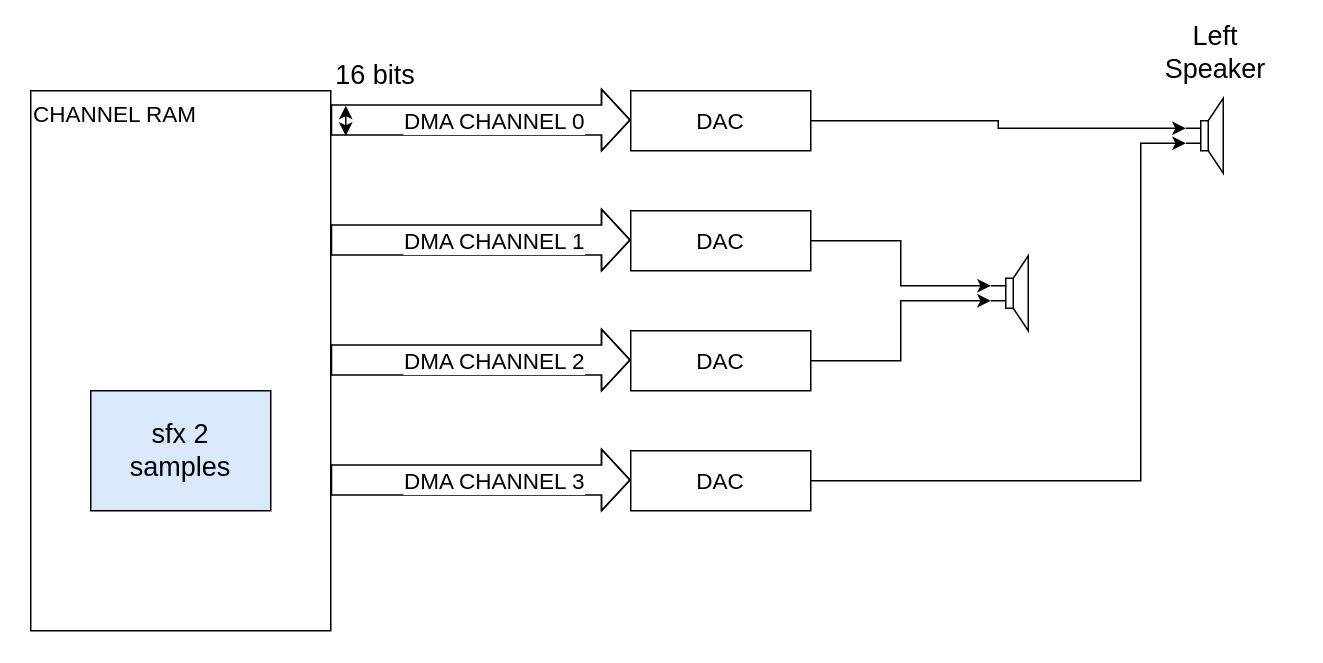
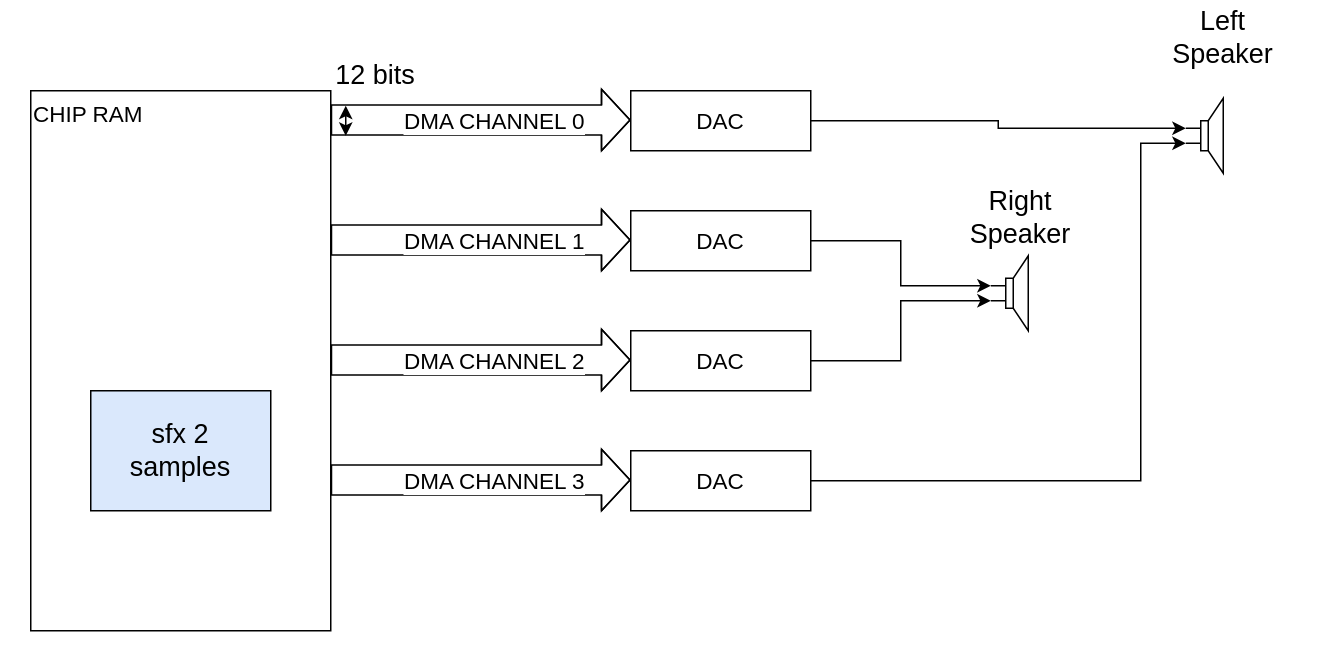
  <mxCell id="0" />
  <mxCell id="1" parent="0" />
  <mxCell id="2" value="" style="rounded=0;whiteSpace=wrap;html=1;" vertex="1" parent="1"><mxGeometry x="20" y="60" width="200" height="360" as="geometry" /></mxCell>
  <mxCell id="3" value="sfx 2&lt;div style=&quot;font-size: 18px;&quot;&gt;samples&lt;/div&gt;" style="rounded=0;whiteSpace=wrap;html=1;fontSize=18;fillColor=#dae8fc;" vertex="1" parent="1"><mxGeometry x="60" y="260" width="120" height="80" as="geometry" /></mxCell>
- <mxCell id="4" value="&lt;font style=&quot;font-size: 15px;&quot;&gt;CHANNEL RAM&lt;/font&gt;" style="text;html=1;align=left;verticalAlign=middle;whiteSpace=wrap;rounded=0;" vertex="1" parent="1"><mxGeometry x="20" y="60" width="200" height="30" as="geometry" /></mxCell>
+ <mxCell id="4" value="&lt;font style=&quot;font-size: 15px;&quot;&gt;CHIP RAM&lt;/font&gt;" style="text;html=1;align=left;verticalAlign=middle;whiteSpace=wrap;rounded=0;" vertex="1" parent="1"><mxGeometry x="20" y="60" width="200" height="30" as="geometry" /></mxCell>
  <mxCell id="5" value="" style="shape=flexArrow;endArrow=classic;html=1;rounded=0;width=20;" edge="1" parent="1"><mxGeometry width="50" height="50" relative="1" as="geometry"><mxPoint x="220" y="79.5" as="sourcePoint" /><mxPoint x="420" y="79.5" as="targetPoint" /><Array as="points"><mxPoint x="300" y="79.5" /></Array></mxGeometry></mxCell>
  <mxCell id="6" value="&lt;font style=&quot;font-size: 15px;&quot;&gt;DMA CHANNEL 0&lt;/font&gt;" style="edgeLabel;html=1;align=center;verticalAlign=middle;resizable=0;points=[];" vertex="1" connectable="0" parent="5"><mxGeometry x="0.078" relative="1" as="geometry"><mxPoint as="offset" /></mxGeometry></mxCell>
  <mxCell id="7" value="&lt;font style=&quot;font-size: 15px;&quot;&gt;DAC&lt;/font&gt;" style="rounded=0;whiteSpace=wrap;html=1;" vertex="1" parent="1"><mxGeometry x="420" y="60" width="120" height="40" as="geometry" /></mxCell>
  <mxCell id="8" value="" style="pointerEvents=1;verticalLabelPosition=bottom;shadow=0;dashed=0;align=center;html=1;verticalAlign=top;shape=mxgraph.electrical.electro-mechanical.loudspeaker;" vertex="1" parent="1"><mxGeometry x="790" y="65" width="25" height="50" as="geometry" /></mxCell>
- <mxCell id="9" value="&lt;font style=&quot;font-size: 18px;&quot;&gt;Left Speaker&lt;/font&gt;" style="text;html=1;align=center;verticalAlign=middle;whiteSpace=wrap;rounded=0;fontSize=18;" vertex="1" parent="1"><mxGeometry x="760" y="20" width="100" height="30" as="geometry" /></mxCell>
+ <mxCell id="9" value="&lt;font style=&quot;font-size: 18px;&quot;&gt;Left Speaker&lt;/font&gt;" style="text;html=1;align=center;verticalAlign=middle;whiteSpace=wrap;rounded=0;fontSize=18;" vertex="1" parent="1"><mxGeometry x="765" y="10" width="100" height="30" as="geometry" /></mxCell>
  <mxCell id="10" value="" style="shape=flexArrow;endArrow=classic;html=1;rounded=0;width=20;" edge="1" parent="1"><mxGeometry width="50" height="50" relative="1" as="geometry"><mxPoint x="220" y="159.5" as="sourcePoint" /><mxPoint x="420" y="159.5" as="targetPoint" /><Array as="points"><mxPoint x="300" y="159.5" /></Array></mxGeometry></mxCell>
  <mxCell id="11" value="&lt;font style=&quot;font-size: 15px;&quot;&gt;DMA CHANNEL 1&lt;/font&gt;" style="edgeLabel;html=1;align=center;verticalAlign=middle;resizable=0;points=[];" vertex="1" connectable="0" parent="10"><mxGeometry x="0.078" relative="1" as="geometry"><mxPoint as="offset" /></mxGeometry></mxCell>
  <mxCell id="12" value="&lt;font style=&quot;font-size: 15px;&quot;&gt;DAC&lt;/font&gt;" style="rounded=0;whiteSpace=wrap;html=1;" vertex="1" parent="1"><mxGeometry x="420" y="140" width="120" height="40" as="geometry" /></mxCell>
  <mxCell id="13" value="" style="shape=flexArrow;endArrow=classic;html=1;rounded=0;width=20;" edge="1" parent="1"><mxGeometry width="50" height="50" relative="1" as="geometry"><mxPoint x="220" y="239.5" as="sourcePoint" /><mxPoint x="420" y="239.5" as="targetPoint" /><Array as="points"><mxPoint x="300" y="239.5" /></Array></mxGeometry></mxCell>
  <mxCell id="14" value="&lt;font style=&quot;font-size: 15px;&quot;&gt;DMA CHANNEL 2&lt;/font&gt;" style="edgeLabel;html=1;align=center;verticalAlign=middle;resizable=0;points=[];" vertex="1" connectable="0" parent="13"><mxGeometry x="0.078" relative="1" as="geometry"><mxPoint as="offset" /></mxGeometry></mxCell>
  <mxCell id="15" value="&lt;font style=&quot;font-size: 15px;&quot;&gt;DAC&lt;/font&gt;" style="rounded=0;whiteSpace=wrap;html=1;" vertex="1" parent="1"><mxGeometry x="420" y="220" width="120" height="40" as="geometry" /></mxCell>
  <mxCell id="16" value="" style="shape=flexArrow;endArrow=classic;html=1;rounded=0;width=20;" edge="1" parent="1"><mxGeometry width="50" height="50" relative="1" as="geometry"><mxPoint x="220" y="319.5" as="sourcePoint" /><mxPoint x="420" y="319.5" as="targetPoint" /><Array as="points"><mxPoint x="300" y="319.5" /></Array></mxGeometry></mxCell>
  <mxCell id="17" value="&lt;font style=&quot;font-size: 15px;&quot;&gt;DMA CHANNEL 3&lt;/font&gt;" style="edgeLabel;html=1;align=center;verticalAlign=middle;resizable=0;points=[];" vertex="1" connectable="0" parent="16"><mxGeometry x="0.078" relative="1" as="geometry"><mxPoint as="offset" /></mxGeometry></mxCell>
  <mxCell id="18" value="&lt;font style=&quot;font-size: 15px;&quot;&gt;DAC&lt;/font&gt;" style="rounded=0;whiteSpace=wrap;html=1;" vertex="1" parent="1"><mxGeometry x="420" y="300" width="120" height="40" as="geometry" /></mxCell>
  <mxCell id="19" value="" style="pointerEvents=1;verticalLabelPosition=bottom;shadow=0;dashed=0;align=center;html=1;verticalAlign=top;shape=mxgraph.electrical.electro-mechanical.loudspeaker;" vertex="1" parent="1"><mxGeometry x="660" y="170" width="25" height="50" as="geometry" /></mxCell>
+ <mxCell id="20" value="&lt;font style=&quot;font-size: 18px;&quot;&gt;Right Speaker&lt;/font&gt;" style="text;html=1;align=center;verticalAlign=middle;whiteSpace=wrap;rounded=0;fontSize=18;" vertex="1" parent="1"><mxGeometry x="630" y="130" width="100" height="30" as="geometry" /></mxCell>
  <mxCell id="21" style="edgeStyle=orthogonalEdgeStyle;rounded=0;orthogonalLoop=1;jettySize=auto;html=1;entryX=0;entryY=0.4;entryDx=0;entryDy=0;entryPerimeter=0;" edge="1" parent="1" source="12" target="19"><mxGeometry relative="1" as="geometry" /></mxCell>
  <mxCell id="22" style="edgeStyle=orthogonalEdgeStyle;rounded=0;orthogonalLoop=1;jettySize=auto;html=1;entryX=0;entryY=0.6;entryDx=0;entryDy=0;entryPerimeter=0;" edge="1" parent="1" source="15" target="19"><mxGeometry relative="1" as="geometry" /></mxCell>
  <mxCell id="23" style="edgeStyle=orthogonalEdgeStyle;rounded=0;orthogonalLoop=1;jettySize=auto;html=1;entryX=0;entryY=0.6;entryDx=0;entryDy=0;entryPerimeter=0;" edge="1" parent="1" source="18" target="8"><mxGeometry relative="1" as="geometry"><Array as="points"><mxPoint x="760" y="320" /><mxPoint x="760" y="95" /></Array></mxGeometry></mxCell>
  <mxCell id="24" style="edgeStyle=orthogonalEdgeStyle;rounded=0;orthogonalLoop=1;jettySize=auto;html=1;entryX=0;entryY=0.4;entryDx=0;entryDy=0;entryPerimeter=0;" edge="1" parent="1" source="7" target="8"><mxGeometry relative="1" as="geometry" /></mxCell>
  <mxCell id="25" value="" style="endArrow=classic;startArrow=classic;html=1;rounded=0;" edge="1" parent="1"><mxGeometry width="50" height="50" relative="1" as="geometry"><mxPoint x="230" y="90" as="sourcePoint" /><mxPoint x="230" y="70" as="targetPoint" /></mxGeometry></mxCell>
- <mxCell id="26" value="&lt;font style=&quot;font-size: 18px;&quot;&gt;16 bits&lt;/font&gt;" style="text;html=1;align=center;verticalAlign=middle;whiteSpace=wrap;rounded=0;fontSize=18;" vertex="1" parent="1"><mxGeometry x="220" y="35" width="60" height="30" as="geometry" /></mxCell>
+ <mxCell id="26" value="&lt;font style=&quot;font-size: 18px;&quot;&gt;12 bits&lt;/font&gt;" style="text;html=1;align=center;verticalAlign=middle;whiteSpace=wrap;rounded=0;fontSize=18;" vertex="1" parent="1"><mxGeometry x="220" y="35" width="60" height="30" as="geometry" /></mxCell>
